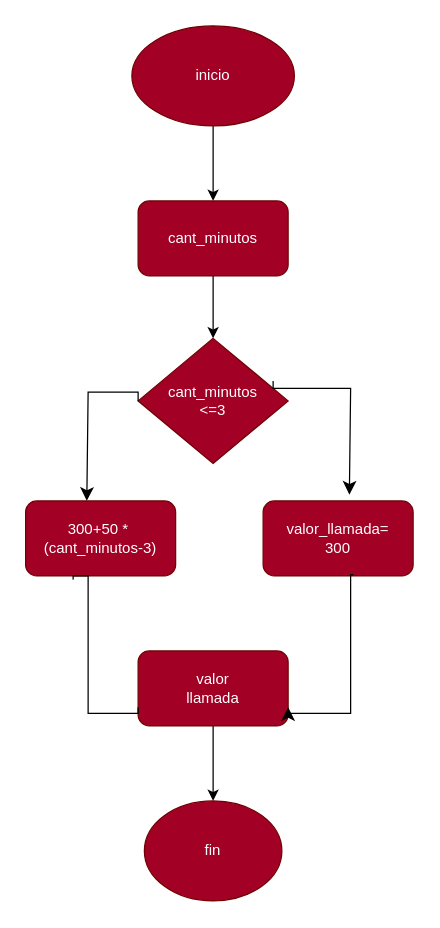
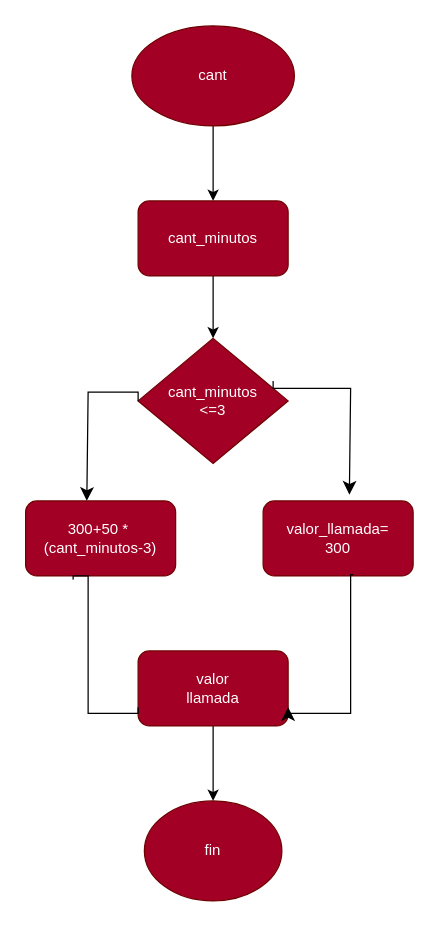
  <mxCell id="0" />
  <mxCell id="1" parent="0" />
  <mxCell id="2" value="" style="edgeStyle=none;html=1;" edge="1" parent="1" target="4"><mxGeometry relative="1" as="geometry"><mxPoint x="170" y="100" as="sourcePoint" /></mxGeometry></mxCell>
  <mxCell id="3" value="" style="edgeStyle=none;html=1;" edge="1" parent="1" source="4" target="5"><mxGeometry relative="1" as="geometry" /></mxCell>
  <mxCell id="4" value="cant_minutos" style="rounded=1;whiteSpace=wrap;html=1;fillColor=#a20025;fontColor=#ffffff;strokeColor=#6F0000;" vertex="1" parent="1"><mxGeometry x="110" y="160" width="120" height="60" as="geometry" /></mxCell>
  <mxCell id="5" value="cant_minutos&lt;br&gt;&amp;lt;=3" style="rhombus;whiteSpace=wrap;html=1;fillColor=#a20025;fontColor=#ffffff;strokeColor=#6F0000;" vertex="1" parent="1"><mxGeometry x="110" y="270" width="120" height="100" as="geometry" /></mxCell>
  <mxCell id="6" value="300+50 *&amp;nbsp;&lt;br&gt;(cant_minutos-3)" style="rounded=1;whiteSpace=wrap;html=1;fillColor=#a20025;fontColor=#ffffff;strokeColor=#6F0000;" vertex="1" parent="1"><mxGeometry x="20" y="400" width="120" height="60" as="geometry" /></mxCell>
  <mxCell id="7" value="valor_llamada=&lt;br&gt;300" style="rounded=1;whiteSpace=wrap;html=1;fillColor=#a20025;fontColor=#ffffff;strokeColor=#6F0000;" vertex="1" parent="1"><mxGeometry x="210" y="400" width="120" height="60" as="geometry" /></mxCell>
  <mxCell id="8" value="" style="edgeStyle=none;html=1;" edge="1" parent="1" source="9"><mxGeometry relative="1" as="geometry"><mxPoint x="170" y="640" as="targetPoint" /></mxGeometry></mxCell>
  <mxCell id="9" value="valor&lt;br&gt;llamada" style="rounded=1;whiteSpace=wrap;html=1;fillColor=#a20025;fontColor=#ffffff;strokeColor=#6F0000;" vertex="1" parent="1"><mxGeometry x="110" y="520" width="120" height="60" as="geometry" /></mxCell>
  <mxCell id="10" value="" style="edgeStyle=segmentEdgeStyle;endArrow=classic;html=1;curved=0;rounded=0;endSize=8;startSize=8;sourcePerimeterSpacing=0;targetPerimeterSpacing=0;entryX=1;entryY=0.75;entryDx=0;entryDy=0;exitX=0.6;exitY=0.983;exitDx=0;exitDy=0;exitPerimeter=0;" edge="1" parent="1" source="7" target="9"><mxGeometry width="100" relative="1" as="geometry"><mxPoint x="220" y="530" as="sourcePoint" /><mxPoint x="320" y="570" as="targetPoint" /><Array as="points"><mxPoint x="280" y="459" /><mxPoint x="280" y="570" /><mxPoint x="230" y="570" /></Array></mxGeometry></mxCell>
  <mxCell id="11" value="" style="edgeStyle=segmentEdgeStyle;endArrow=none;html=1;curved=0;rounded=0;endSize=8;startSize=8;sourcePerimeterSpacing=0;targetPerimeterSpacing=0;exitX=0.317;exitY=1.05;exitDx=0;exitDy=0;exitPerimeter=0;entryX=0;entryY=0.75;entryDx=0;entryDy=0;" edge="1" parent="1" source="6" target="9"><mxGeometry width="100" relative="1" as="geometry"><mxPoint x="40" y="560" as="sourcePoint" /><mxPoint x="140" y="600" as="targetPoint" /><Array as="points"><mxPoint x="58" y="460" /><mxPoint x="70" y="460" /><mxPoint x="70" y="570" /><mxPoint x="110" y="570" /></Array></mxGeometry></mxCell>
  <mxCell id="12" value="" style="edgeStyle=segmentEdgeStyle;endArrow=classic;html=1;curved=0;rounded=0;endSize=8;startSize=8;sourcePerimeterSpacing=0;targetPerimeterSpacing=0;entryX=0.575;entryY=-0.083;entryDx=0;entryDy=0;entryPerimeter=0;exitX=0.9;exitY=0.34;exitDx=0;exitDy=0;exitPerimeter=0;" edge="1" parent="1" source="5" target="7"><mxGeometry width="100" relative="1" as="geometry"><mxPoint x="230" y="310" as="sourcePoint" /><mxPoint x="330" y="350" as="targetPoint" /><Array as="points"><mxPoint x="218" y="310" /><mxPoint x="280" y="310" /></Array></mxGeometry></mxCell>
  <mxCell id="13" value="" style="edgeStyle=segmentEdgeStyle;endArrow=classic;html=1;curved=0;rounded=0;endSize=8;startSize=8;sourcePerimeterSpacing=0;targetPerimeterSpacing=0;entryX=0.408;entryY=0;entryDx=0;entryDy=0;entryPerimeter=0;exitX=0;exitY=0.5;exitDx=0;exitDy=0;" edge="1" parent="1" source="5" target="6"><mxGeometry width="100" relative="1" as="geometry"><mxPoint x="70" y="313" as="sourcePoint" /><mxPoint x="120" y="330" as="targetPoint" /><Array as="points"><mxPoint x="110" y="313" /><mxPoint x="70" y="313" /></Array></mxGeometry></mxCell>
- <mxCell id="14" value="inicio" style="ellipse;whiteSpace=wrap;html=1;fillColor=#a20025;fontColor=#ffffff;strokeColor=#6F0000;" vertex="1" parent="1"><mxGeometry x="105" y="20" width="130" height="80" as="geometry" /></mxCell>
+ <mxCell id="14" value="cant" style="ellipse;whiteSpace=wrap;html=1;fillColor=#a20025;fontColor=#ffffff;strokeColor=#6F0000;" vertex="1" parent="1"><mxGeometry x="105" y="20" width="130" height="80" as="geometry" /></mxCell>
  <mxCell id="15" value="fin" style="ellipse;whiteSpace=wrap;html=1;fillColor=#a20025;fontColor=#ffffff;strokeColor=#6F0000;" vertex="1" parent="1"><mxGeometry x="115" y="640" width="110" height="80" as="geometry" /></mxCell>
